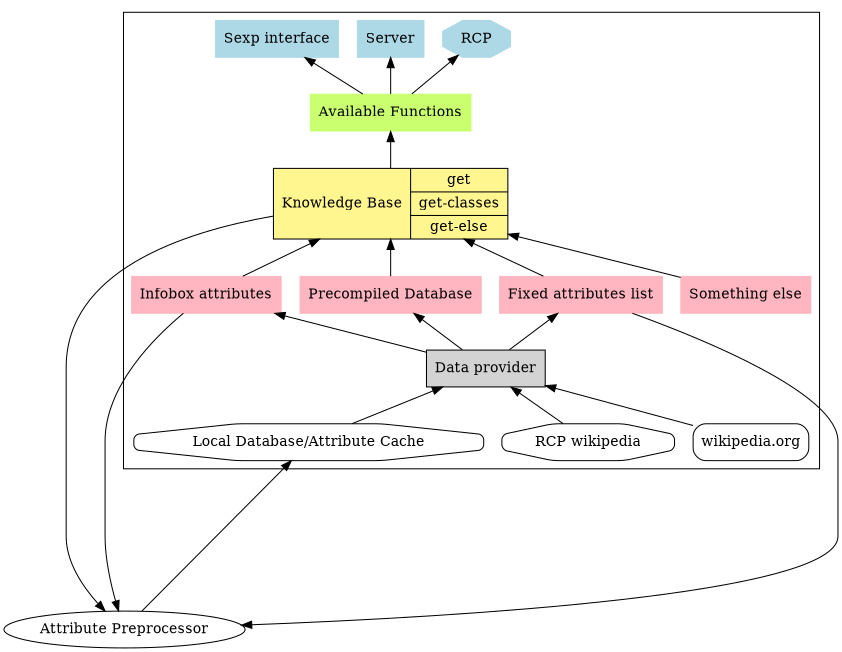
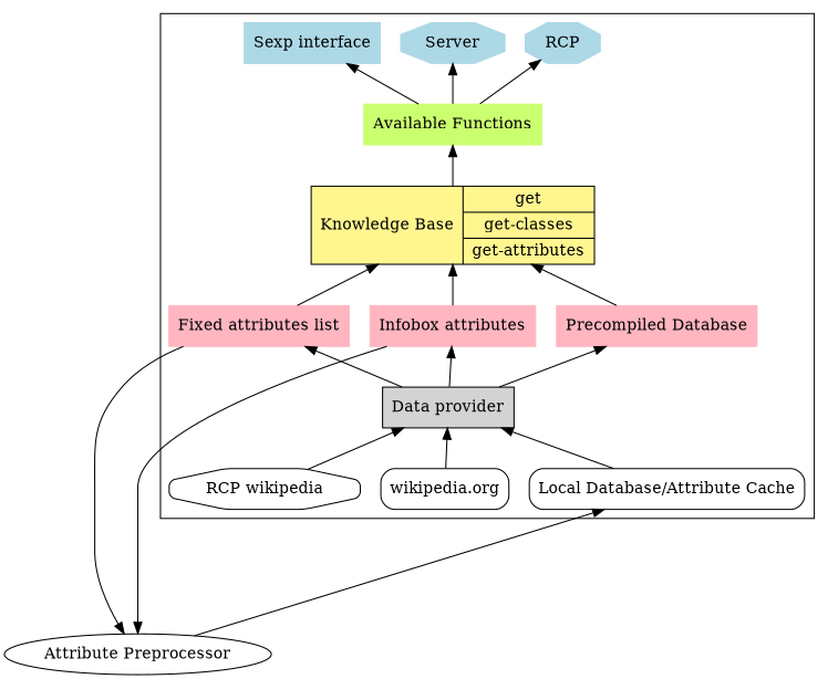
  digraph {
    clusterrank=local
    rankdir=BT
    node [shape=box style=filled]
    n1 [color=lightblue label="Sexp interface"]
-   n2 [color=lightblue label=Server]
+   n2 [color=lightblue label=Server shape=octagon]
    n3 [color=lightblue label=RCP shape=octagon]
    n4 [color=lightpink label="Fixed attributes list"]
    n5 [color=lightpink label="Infobox attributes"]
    n6 [color=lightpink label="Precompiled Database"]
-   n7 [color=lightpink label="Something else"]
    n8 [label="wikipedia.org" style=rounded]
    n9 [label="RCP wikipedia" shape=octagon style=rounded]
-   n10 [label="Local Database/Attribute Cache" shape=octagon style=rounded]
+   n10 [label="Local Database/Attribute Cache" style=rounded]
    n11 [color=darkolivegreen1 label="Available Functions"]
-   n12 [fillcolor=khaki1 label="Knowledge Base|{get | get-classes | get-else}" shape=record]
+   n12 [fillcolor=khaki1 label="Knowledge Base|{get | get-classes | get-attributes}" shape=record]
    n13 [label="Data provider"]
    n14 [label="Attribute Preprocessor" shape="" style=""]
    subgraph cluster_1 {
      n11
      n12
      n13
      subgraph sub_2 {
        color=red
        label="Front End"
        style=filled
        n1
        n2
        n3
      }
      subgraph sub_3 {
        color=red
        label="Attribute Resolvers"
        style=filled
        n4
        n5
        n6
-       n7
      }
      subgraph sub_4 {
        n8
        n9
        n10
      }
    }
    subgraph sub_5 {
      rank=min
      n14
    }
    n4 -> n12
    n4 -> n14
    n5 -> n12
    n5 -> n14
    n6 -> n12
-   n7 -> n12
    n8 -> n13
    n9 -> n13
    n10 -> n13
    n11 -> n1
    n11 -> n2
    n11 -> n3
    n12 -> n11
-   n12 -> n14
    n13 -> n4
    n13 -> n5
    n13 -> n6
    n14 -> n10
  }
